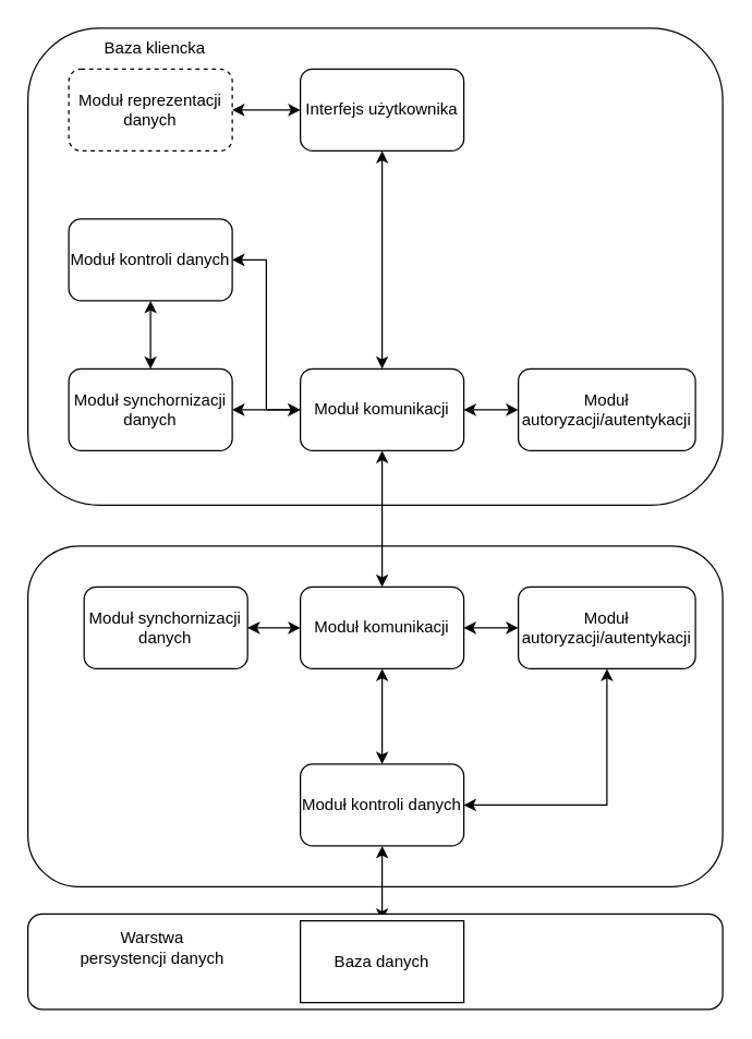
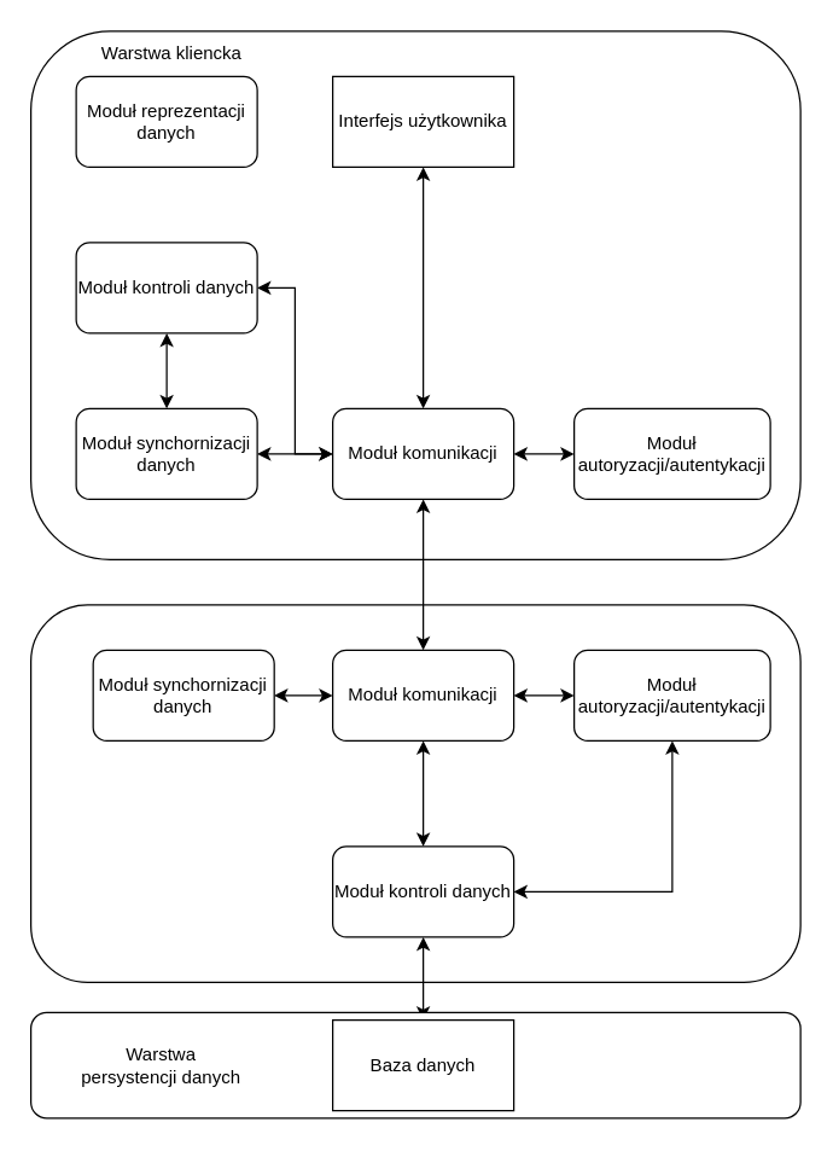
  <mxCell id="0" />
  <mxCell id="1" parent="0" />
  <mxCell id="2" value="" style="rounded=1;whiteSpace=wrap;html=1;" vertex="1" parent="1"><mxGeometry x="20" y="400" width="510" height="250" as="geometry" /></mxCell>
  <mxCell id="3" value="" style="rounded=1;whiteSpace=wrap;html=1;" vertex="1" parent="1"><mxGeometry x="20" y="20" width="510" height="350" as="geometry" /></mxCell>
  <mxCell id="4" style="edgeStyle=orthogonalEdgeStyle;rounded=0;orthogonalLoop=1;jettySize=auto;html=1;exitX=0.5;exitY=1;exitDx=0;exitDy=0;entryX=0.5;entryY=0;entryDx=0;entryDy=0;startArrow=classic;startFill=1;" edge="1" parent="1" source="5" target="11"><mxGeometry relative="1" as="geometry" /></mxCell>
- <mxCell id="5" value="Interfejs użytkownika" style="rounded=1;whiteSpace=wrap;html=1;" vertex="1" parent="1"><mxGeometry x="220" y="50" width="120" height="60" as="geometry" /></mxCell>
- <mxCell id="6" style="edgeStyle=orthogonalEdgeStyle;rounded=0;orthogonalLoop=1;jettySize=auto;html=1;exitX=1;exitY=0.5;exitDx=0;exitDy=0;entryX=0;entryY=0.5;entryDx=0;entryDy=0;startArrow=classic;startFill=1;" edge="1" parent="1" source="7" target="5"><mxGeometry relative="1" as="geometry" /></mxCell>
- <mxCell id="7" value="Moduł reprezentacji danych" style="rounded=1;whiteSpace=wrap;html=1;dashed=1;" vertex="1" parent="1"><mxGeometry x="50" y="50" width="120" height="60" as="geometry" /></mxCell>
+ <mxCell id="5" value="Interfejs użytkownika" style="whiteSpace=wrap;html=1;rounded=0;" vertex="1" parent="1"><mxGeometry x="220" y="50" width="120" height="60" as="geometry" /></mxCell>
+ <mxCell id="7" value="Moduł reprezentacji danych" style="rounded=1;whiteSpace=wrap;html=1;" vertex="1" parent="1"><mxGeometry x="50" y="50" width="120" height="60" as="geometry" /></mxCell>
  <mxCell id="8" style="edgeStyle=orthogonalEdgeStyle;rounded=0;orthogonalLoop=1;jettySize=auto;html=1;exitX=0;exitY=0.5;exitDx=0;exitDy=0;entryX=1;entryY=0.5;entryDx=0;entryDy=0;startArrow=classic;startFill=1;" edge="1" parent="1" source="11" target="15"><mxGeometry relative="1" as="geometry" /></mxCell>
  <mxCell id="9" style="edgeStyle=orthogonalEdgeStyle;rounded=0;orthogonalLoop=1;jettySize=auto;html=1;exitX=1;exitY=0.5;exitDx=0;exitDy=0;entryX=0;entryY=0.5;entryDx=0;entryDy=0;startArrow=classic;startFill=1;" edge="1" parent="1" source="11" target="16"><mxGeometry relative="1" as="geometry" /></mxCell>
  <mxCell id="10" style="edgeStyle=orthogonalEdgeStyle;rounded=0;orthogonalLoop=1;jettySize=auto;html=1;exitX=0.5;exitY=1;exitDx=0;exitDy=0;entryX=0.5;entryY=0;entryDx=0;entryDy=0;startArrow=classic;startFill=1;" edge="1" parent="1" source="11" target="21"><mxGeometry relative="1" as="geometry" /></mxCell>
  <mxCell id="11" value="Moduł komunikacji" style="rounded=1;whiteSpace=wrap;html=1;" vertex="1" parent="1"><mxGeometry x="220" y="270" width="120" height="60" as="geometry" /></mxCell>
  <mxCell id="12" style="edgeStyle=orthogonalEdgeStyle;rounded=0;orthogonalLoop=1;jettySize=auto;html=1;exitX=0.5;exitY=1;exitDx=0;exitDy=0;entryX=0.5;entryY=0;entryDx=0;entryDy=0;startArrow=classic;startFill=1;" edge="1" parent="1" source="14" target="15"><mxGeometry relative="1" as="geometry" /></mxCell>
  <mxCell id="13" style="edgeStyle=orthogonalEdgeStyle;rounded=0;orthogonalLoop=1;jettySize=auto;html=1;exitX=1;exitY=0.5;exitDx=0;exitDy=0;entryX=0;entryY=0.5;entryDx=0;entryDy=0;startArrow=classic;startFill=1;" edge="1" parent="1" source="14" target="11"><mxGeometry relative="1" as="geometry" /></mxCell>
  <mxCell id="14" value="Moduł kontroli danych" style="rounded=1;whiteSpace=wrap;html=1;" vertex="1" parent="1"><mxGeometry x="50" y="160" width="120" height="60" as="geometry" /></mxCell>
  <mxCell id="15" value="Moduł synchornizacji danych" style="rounded=1;whiteSpace=wrap;html=1;" vertex="1" parent="1"><mxGeometry x="50" y="270" width="120" height="60" as="geometry" /></mxCell>
  <mxCell id="16" value="Moduł autoryzacji/autentykacji" style="rounded=1;whiteSpace=wrap;html=1;" vertex="1" parent="1"><mxGeometry x="380" y="270" width="130" height="60" as="geometry" /></mxCell>
- <mxCell id="17" value="Baza kliencka" style="text;html=1;strokeColor=none;fillColor=none;align=center;verticalAlign=middle;whiteSpace=wrap;rounded=0;" vertex="1" parent="1"><mxGeometry x="61.25" y="20" width="105" height="30" as="geometry" /></mxCell>
+ <mxCell id="17" value="Warstwa kliencka" style="text;html=1;strokeColor=none;fillColor=none;align=center;verticalAlign=middle;whiteSpace=wrap;rounded=0;" vertex="1" parent="1"><mxGeometry x="61.25" y="20" width="105" height="30" as="geometry" /></mxCell>
  <mxCell id="18" style="edgeStyle=orthogonalEdgeStyle;rounded=0;orthogonalLoop=1;jettySize=auto;html=1;exitX=0;exitY=0.5;exitDx=0;exitDy=0;entryX=1;entryY=0.5;entryDx=0;entryDy=0;startArrow=classic;startFill=1;" edge="1" parent="1" source="21" target="22"><mxGeometry relative="1" as="geometry" /></mxCell>
  <mxCell id="19" style="edgeStyle=orthogonalEdgeStyle;rounded=0;orthogonalLoop=1;jettySize=auto;html=1;exitX=0.5;exitY=1;exitDx=0;exitDy=0;entryX=0.5;entryY=0;entryDx=0;entryDy=0;startArrow=classic;startFill=1;" edge="1" parent="1" source="21" target="25"><mxGeometry relative="1" as="geometry" /></mxCell>
  <mxCell id="20" style="edgeStyle=orthogonalEdgeStyle;rounded=0;orthogonalLoop=1;jettySize=auto;html=1;exitX=1;exitY=0.5;exitDx=0;exitDy=0;entryX=0;entryY=0.5;entryDx=0;entryDy=0;startArrow=classic;startFill=1;" edge="1" parent="1" source="21" target="26"><mxGeometry relative="1" as="geometry" /></mxCell>
  <mxCell id="21" value="Moduł komunikacji" style="rounded=1;whiteSpace=wrap;html=1;" vertex="1" parent="1"><mxGeometry x="220" y="430" width="120" height="60" as="geometry" /></mxCell>
  <mxCell id="22" value="Moduł synchornizacji danych" style="rounded=1;whiteSpace=wrap;html=1;" vertex="1" parent="1"><mxGeometry x="61.25" y="430" width="120" height="60" as="geometry" /></mxCell>
  <mxCell id="23" style="edgeStyle=orthogonalEdgeStyle;rounded=0;orthogonalLoop=1;jettySize=auto;html=1;exitX=1;exitY=0.5;exitDx=0;exitDy=0;entryX=0.5;entryY=1;entryDx=0;entryDy=0;startArrow=classic;startFill=1;" edge="1" parent="1" source="25" target="26"><mxGeometry relative="1" as="geometry" /></mxCell>
  <mxCell id="24" style="edgeStyle=orthogonalEdgeStyle;rounded=0;orthogonalLoop=1;jettySize=auto;html=1;exitX=0.5;exitY=1;exitDx=0;exitDy=0;entryX=0.5;entryY=0;entryDx=0;entryDy=0;startArrow=classic;startFill=1;" edge="1" parent="1" source="25" target="29"><mxGeometry relative="1" as="geometry" /></mxCell>
  <mxCell id="25" value="Moduł kontroli danych" style="rounded=1;whiteSpace=wrap;html=1;" vertex="1" parent="1"><mxGeometry x="220" y="560" width="120" height="60" as="geometry" /></mxCell>
  <mxCell id="26" value="Moduł autoryzacji/autentykacji" style="rounded=1;whiteSpace=wrap;html=1;" vertex="1" parent="1"><mxGeometry x="380" y="430" width="130" height="60" as="geometry" /></mxCell>
  <mxCell id="27" value="" style="rounded=1;whiteSpace=wrap;html=1;" vertex="1" parent="1"><mxGeometry x="20" y="670" width="510" height="70" as="geometry" /></mxCell>
- <mxCell id="28" value="Warstwa persystencji danych" style="text;html=1;strokeColor=none;fillColor=none;align=center;verticalAlign=middle;whiteSpace=wrap;rounded=0;" vertex="1" parent="1"><mxGeometry x="55" y="680" width="112.5" height="30" as="geometry" /></mxCell>
+ <mxCell id="28" value="Warstwa persystencji danych" style="text;html=1;strokeColor=none;fillColor=none;align=center;verticalAlign=middle;whiteSpace=wrap;rounded=0;" vertex="1" parent="1"><mxGeometry x="50" y="690" width="112.5" height="30" as="geometry" /></mxCell>
  <mxCell id="29" value="Baza danych" style="whiteSpace=wrap;html=1;rounded=0;" vertex="1" parent="1"><mxGeometry x="220" y="675" width="120" height="60" as="geometry" /></mxCell>
